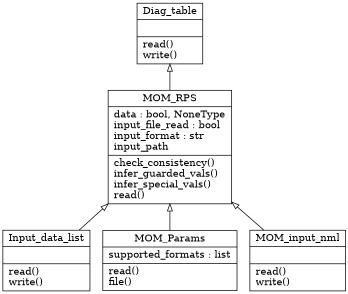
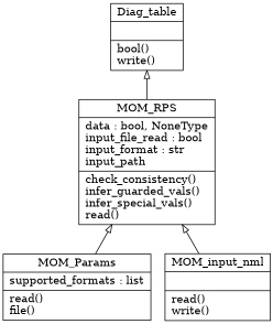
  digraph {
    rankdir=BT
    node [shape=record]
    edge [arrowhead=empty arrowtail=none]
-   n1 [label="{Diag_table|\l|read()\lwrite()\l}"]
+   n1 [label="{Diag_table|\l|bool()\lwrite()\l}"]
    n2 [label="{MOM_RPS|data : bool, NoneType\linput_file_read : bool\linput_format : str\linput_path\l|check_consistency()\linfer_guarded_vals()\linfer_special_vals()\lread()\l}"]
-   n3 [label="{Input_data_list|\l|read()\lwrite()\l}"]
    n4 [label="{MOM_Params|supported_formats : list\l|read()\lfile()\l}"]
    n5 [label="{MOM_input_nml|\l|read()\lwrite()\l}"]
    n2 -> n1
-   n3 -> n2
    n4 -> n2
    n5 -> n2
  }
